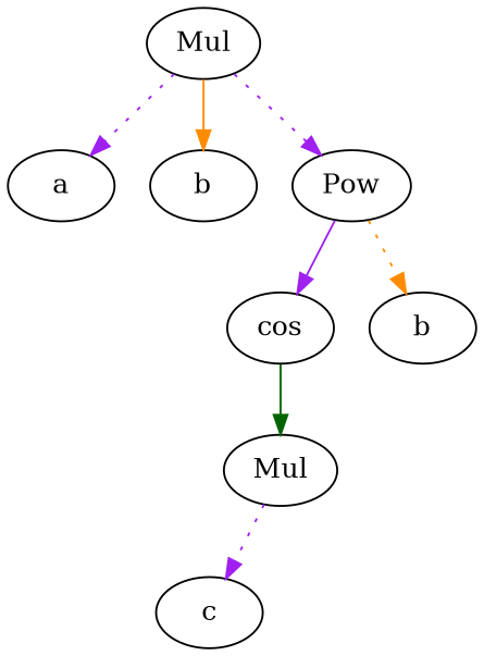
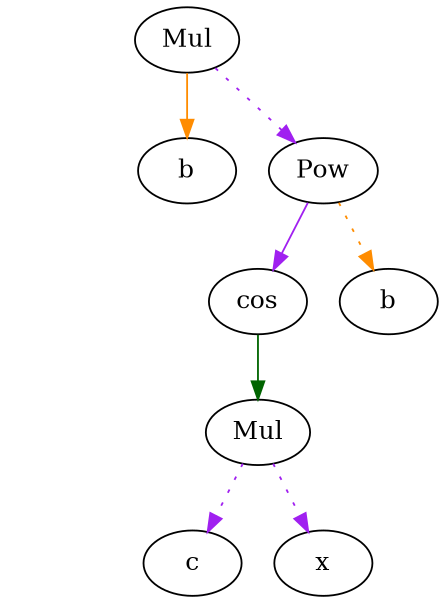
  digraph {
    ordering=out
    rankdir=TD
    node [color=black shape=ellipse]
    edge [color=purple style=dotted]
    n1 [label=Mul]
-   n2 [label=a]
    n3 [label=b]
    n4 [label=Pow]
    n5 [label=cos]
    n6 [label=b]
    n7 [label=Mul]
    n8 [label=c]
-   n1 -> n2
+   n9 [label=x]
    n1 -> n3 [color=darkorange style=solid]
    n1 -> n4
    n4 -> n5 [style=solid]
    n4 -> n6 [color=darkorange]
    n5 -> n7 [color=darkgreen style=solid]
    n7 -> n8
+   n7 -> n9
  }
